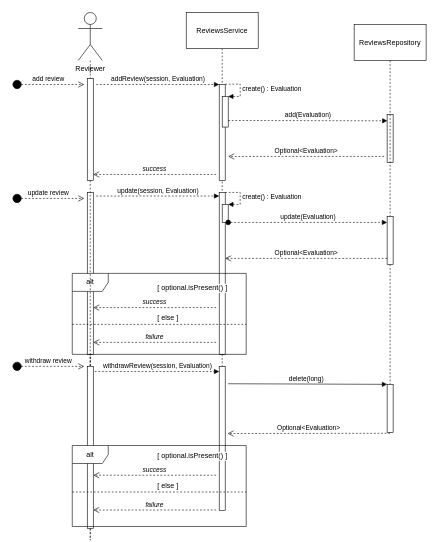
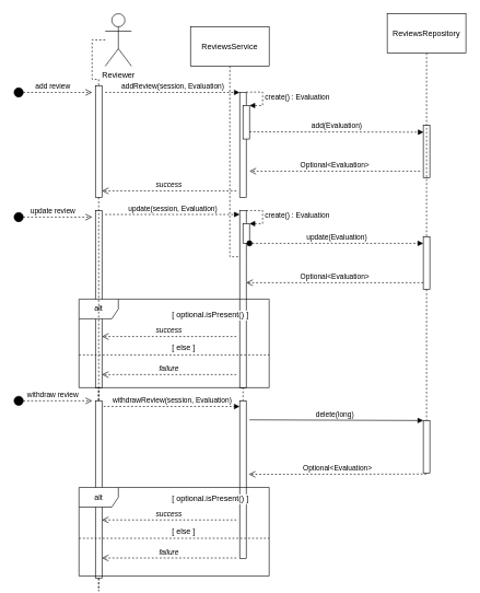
  <mxCell id="0" />
  <mxCell id="1" parent="0" />
  <mxCell id="2" style="edgeStyle=orthogonalEdgeStyle;rounded=0;orthogonalLoop=1;jettySize=auto;html=1;startArrow=none;startFill=0;startSize=15;dashed=1;endArrow=none;endFill=0;" edge="1" parent="1" source="36"><mxGeometry relative="1" as="geometry"><mxPoint x="150" y="682" as="targetPoint" /></mxGeometry></mxCell>
- <mxCell id="3" value="Reviewer" style="shape=umlActor;verticalLabelPosition=bottom;labelBackgroundColor=#ffffff;verticalAlign=top;html=1;align=center;" vertex="1" parent="1"><mxGeometry x="130" y="20" width="40" height="80" as="geometry" /></mxCell>
+ <mxCell id="3" value="Reviewer" style="shape=umlActor;verticalLabelPosition=bottom;labelBackgroundColor=#ffffff;verticalAlign=top;html=1;align=center;" vertex="1" parent="1"><mxGeometry x="160" y="20" width="40" height="80" as="geometry" /></mxCell>
  <mxCell id="4" style="edgeStyle=orthogonalEdgeStyle;rounded=0;orthogonalLoop=1;jettySize=auto;html=1;dashed=1;startArrow=none;startFill=0;startSize=15;endArrow=none;endFill=0;" edge="1" parent="1" source="5"><mxGeometry relative="1" as="geometry"><mxPoint x="370" y="680.833" as="targetPoint" /></mxGeometry></mxCell>
- <mxCell id="5" value="ReviewsService" style="rounded=0;whiteSpace=wrap;html=1;labelBackgroundColor=#ffffff;align=center;" vertex="1" parent="1"><mxGeometry x="310" y="20" width="120" height="60" as="geometry" /></mxCell>
+ <mxCell id="5" value="ReviewsService" style="rounded=0;whiteSpace=wrap;html=1;labelBackgroundColor=#ffffff;align=center;" vertex="1" parent="1"><mxGeometry x="290" y="40" width="120" height="60" as="geometry" /></mxCell>
  <mxCell id="6" style="edgeStyle=orthogonalEdgeStyle;rounded=0;orthogonalLoop=1;jettySize=auto;html=1;dashed=1;startArrow=none;startFill=0;startSize=15;endArrow=none;endFill=0;" edge="1" parent="1" source="25"><mxGeometry relative="1" as="geometry"><mxPoint x="650" y="680" as="targetPoint" /></mxGeometry></mxCell>
- <mxCell id="7" value="ReviewsRepository" style="rounded=0;whiteSpace=wrap;html=1;labelBackgroundColor=#ffffff;align=center;" vertex="1" parent="1"><mxGeometry x="590" y="40" width="120" height="60" as="geometry" /></mxCell>
+ <mxCell id="7" value="ReviewsRepository" style="rounded=0;whiteSpace=wrap;html=1;labelBackgroundColor=#ffffff;align=center;" vertex="1" parent="1"><mxGeometry x="590" y="20" width="120" height="60" as="geometry" /></mxCell>
  <mxCell id="8" value="add review" style="html=1;verticalAlign=bottom;startArrow=circle;startFill=1;endArrow=open;startSize=6;endSize=8;dashed=1;" edge="1" parent="1"><mxGeometry width="80" relative="1" as="geometry"><mxPoint x="20" y="140" as="sourcePoint" /><mxPoint x="140" y="140" as="targetPoint" /></mxGeometry></mxCell>
  <mxCell id="9" value="" style="html=1;points=[];perimeter=orthogonalPerimeter;labelBackgroundColor=#ffffff;align=center;" vertex="1" parent="1"><mxGeometry x="145" y="130" width="10" height="170" as="geometry" /></mxCell>
  <mxCell id="10" style="edgeStyle=orthogonalEdgeStyle;rounded=0;orthogonalLoop=1;jettySize=auto;html=1;startArrow=none;startFill=0;startSize=15;dashed=1;endArrow=none;endFill=0;" edge="1" parent="1" source="3" target="9"><mxGeometry relative="1" as="geometry"><mxPoint x="150" y="682" as="targetPoint" /><mxPoint x="150" y="100" as="sourcePoint" /></mxGeometry></mxCell>
  <mxCell id="11" value="" style="html=1;points=[];perimeter=orthogonalPerimeter;labelBackgroundColor=#ffffff;align=center;" vertex="1" parent="1"><mxGeometry x="365" y="140" width="10" height="160" as="geometry" /></mxCell>
  <mxCell id="12" value="addReview(session, Evaluation)" style="html=1;verticalAlign=bottom;startArrow=none;endArrow=block;startSize=8;dashed=1;startFill=0;" edge="1" target="11" parent="1"><mxGeometry relative="1" as="geometry"><mxPoint x="160" y="140" as="sourcePoint" /></mxGeometry></mxCell>
  <mxCell id="13" value="" style="html=1;points=[];perimeter=orthogonalPerimeter;labelBackgroundColor=#ffffff;align=center;" vertex="1" parent="1"><mxGeometry x="370" y="160" width="10" height="51" as="geometry" /></mxCell>
  <mxCell id="14" value="create() : Evaluation" style="edgeStyle=orthogonalEdgeStyle;html=1;align=left;spacingLeft=2;endArrow=block;rounded=0;entryX=1;entryY=0;dashed=1;" edge="1" target="13" parent="1"><mxGeometry relative="1" as="geometry"><mxPoint x="375" y="139.5" as="sourcePoint" /><Array as="points"><mxPoint x="400" y="139.5" /></Array></mxGeometry></mxCell>
  <mxCell id="15" value="add(Evaluation)" style="html=1;verticalAlign=bottom;startArrow=none;startFill=0;endArrow=block;startSize=8;dashed=1;entryX=0.043;entryY=0.132;entryDx=0;entryDy=0;entryPerimeter=0;" edge="1" parent="1" target="16"><mxGeometry width="60" relative="1" as="geometry"><mxPoint x="380" y="200" as="sourcePoint" /><mxPoint x="640" y="200" as="targetPoint" /></mxGeometry></mxCell>
  <mxCell id="16" value="" style="html=1;points=[];perimeter=orthogonalPerimeter;labelBackgroundColor=#ffffff;align=center;" vertex="1" parent="1"><mxGeometry x="645" y="190" width="10" height="80" as="geometry" /></mxCell>
  <mxCell id="17" value="Optional&amp;lt;Evaluation&amp;gt;" style="html=1;verticalAlign=bottom;endArrow=open;dashed=1;endSize=8;" edge="1" parent="1"><mxGeometry relative="1" as="geometry"><mxPoint x="640" y="260" as="sourcePoint" /><mxPoint x="380" y="260" as="targetPoint" /></mxGeometry></mxCell>
  <mxCell id="18" value="&lt;i&gt;success&lt;/i&gt;" style="html=1;verticalAlign=bottom;endArrow=open;dashed=1;endSize=8;" edge="1" parent="1" target="9"><mxGeometry relative="1" as="geometry"><mxPoint x="360" y="290" as="sourcePoint" /><mxPoint x="280" y="290" as="targetPoint" /></mxGeometry></mxCell>
  <mxCell id="19" value="" style="html=1;points=[];perimeter=orthogonalPerimeter;labelBackgroundColor=#ffffff;align=center;" vertex="1" parent="1"><mxGeometry x="145" y="320" width="10" height="270" as="geometry" /></mxCell>
  <mxCell id="20" value="update review" style="html=1;verticalAlign=bottom;startArrow=circle;startFill=1;endArrow=open;startSize=6;endSize=8;dashed=1;" edge="1" parent="1"><mxGeometry width="80" relative="1" as="geometry"><mxPoint x="20" y="330" as="sourcePoint" /><mxPoint x="140" y="330" as="targetPoint" /></mxGeometry></mxCell>
  <mxCell id="21" value="" style="html=1;points=[];perimeter=orthogonalPerimeter;labelBackgroundColor=#ffffff;align=center;" vertex="1" parent="1"><mxGeometry x="365" y="320" width="10" height="270" as="geometry" /></mxCell>
  <mxCell id="22" value="update(session, Evaluation)" style="html=1;verticalAlign=bottom;startArrow=none;endArrow=block;startSize=8;dashed=1;startFill=0;" edge="1" target="21" parent="1"><mxGeometry relative="1" as="geometry"><mxPoint x="160" y="326" as="sourcePoint" /></mxGeometry></mxCell>
  <mxCell id="23" value="" style="html=1;points=[];perimeter=orthogonalPerimeter;labelBackgroundColor=#ffffff;align=center;" vertex="1" parent="1"><mxGeometry x="370" y="340" width="10" height="30" as="geometry" /></mxCell>
  <mxCell id="24" value="create() : Evaluation" style="edgeStyle=orthogonalEdgeStyle;html=1;align=left;spacingLeft=2;endArrow=block;rounded=0;entryX=1;entryY=0;dashed=1;" edge="1" target="23" parent="1"><mxGeometry relative="1" as="geometry"><mxPoint x="375" y="320" as="sourcePoint" /><Array as="points"><mxPoint x="400" y="320" /></Array></mxGeometry></mxCell>
  <mxCell id="25" value="" style="html=1;points=[];perimeter=orthogonalPerimeter;labelBackgroundColor=#ffffff;align=center;" vertex="1" parent="1"><mxGeometry x="645" y="360" width="10" height="80" as="geometry" /></mxCell>
  <mxCell id="26" style="edgeStyle=orthogonalEdgeStyle;rounded=0;orthogonalLoop=1;jettySize=auto;html=1;dashed=1;startArrow=none;startFill=0;startSize=15;endArrow=none;endFill=0;" edge="1" parent="1" source="7" target="25"><mxGeometry relative="1" as="geometry"><mxPoint x="650" y="680" as="targetPoint" /><mxPoint x="650" y="80" as="sourcePoint" /></mxGeometry></mxCell>
  <mxCell id="27" value="update(Evaluation)" style="html=1;verticalAlign=bottom;startArrow=oval;startFill=1;endArrow=block;startSize=8;dashed=1;" edge="1" parent="1" target="25"><mxGeometry width="60" relative="1" as="geometry"><mxPoint x="380" y="370" as="sourcePoint" /><mxPoint x="440" y="370" as="targetPoint" /></mxGeometry></mxCell>
  <mxCell id="28" value="Optional&amp;lt;Evaluation&amp;gt;" style="html=1;verticalAlign=bottom;endArrow=open;dashed=1;endSize=8;" edge="1" parent="1" target="21"><mxGeometry relative="1" as="geometry"><mxPoint x="645" y="430" as="sourcePoint" /><mxPoint x="565" y="430" as="targetPoint" /></mxGeometry></mxCell>
  <mxCell id="29" value="&lt;i&gt;success&lt;/i&gt;" style="html=1;verticalAlign=bottom;endArrow=open;dashed=1;endSize=8;" edge="1" parent="1"><mxGeometry relative="1" as="geometry"><mxPoint x="360" y="512" as="sourcePoint" /><mxPoint x="155" y="512" as="targetPoint" /></mxGeometry></mxCell>
  <mxCell id="30" value="[ optional.isPresent() ]" style="text;html=1;strokeColor=none;fillColor=none;align=left;verticalAlign=middle;whiteSpace=wrap;rounded=0;labelBackgroundColor=#ffffff;" vertex="1" parent="1"><mxGeometry x="260" y="470" width="140" height="20" as="geometry" /></mxCell>
  <mxCell id="31" value="" style="endArrow=none;dashed=1;html=1;" edge="1" parent="1"><mxGeometry width="50" height="50" relative="1" as="geometry"><mxPoint x="120" y="540" as="sourcePoint" /><mxPoint x="410" y="540" as="targetPoint" /></mxGeometry></mxCell>
  <mxCell id="32" value="[ else ]" style="text;html=1;strokeColor=none;fillColor=none;align=left;verticalAlign=middle;whiteSpace=wrap;rounded=0;labelBackgroundColor=#ffffff;" vertex="1" parent="1"><mxGeometry x="260" y="520" width="140" height="20" as="geometry" /></mxCell>
  <mxCell id="33" value="&lt;i&gt;failure&lt;/i&gt;" style="html=1;verticalAlign=bottom;endArrow=open;dashed=1;endSize=8;" edge="1" parent="1"><mxGeometry relative="1" as="geometry"><mxPoint x="360" y="570" as="sourcePoint" /><mxPoint x="155" y="570" as="targetPoint" /></mxGeometry></mxCell>
  <mxCell id="34" value="alt" style="shape=umlFrame;whiteSpace=wrap;html=1;labelBackgroundColor=#ffffff;align=center;" vertex="1" parent="1"><mxGeometry x="120" y="455" width="290" height="135" as="geometry" /></mxCell>
  <mxCell id="35" style="edgeStyle=orthogonalEdgeStyle;rounded=0;orthogonalLoop=1;jettySize=auto;html=1;dashed=1;startArrow=none;startFill=0;startSize=15;endArrow=none;endFill=0;" edge="1" parent="1" source="36"><mxGeometry relative="1" as="geometry"><mxPoint x="150" y="870" as="targetPoint" /></mxGeometry></mxCell>
  <mxCell id="36" value="" style="html=1;points=[];perimeter=orthogonalPerimeter;labelBackgroundColor=#ffffff;align=left;" vertex="1" parent="1"><mxGeometry x="145" y="610" width="10" height="270" as="geometry" /></mxCell>
  <mxCell id="37" style="edgeStyle=orthogonalEdgeStyle;rounded=0;orthogonalLoop=1;jettySize=auto;html=1;startArrow=none;startFill=0;startSize=15;dashed=1;endArrow=none;endFill=0;" edge="1" parent="1" source="9" target="36"><mxGeometry relative="1" as="geometry"><mxPoint x="150" y="682" as="targetPoint" /><mxPoint x="149.966" y="300" as="sourcePoint" /></mxGeometry></mxCell>
  <mxCell id="38" value="" style="html=1;points=[];perimeter=orthogonalPerimeter;labelBackgroundColor=#ffffff;align=left;" vertex="1" parent="1"><mxGeometry x="365" y="610" width="10" height="240" as="geometry" /></mxCell>
  <mxCell id="39" value="withdrawReview(session, Evaluation)" style="html=1;verticalAlign=bottom;startArrow=none;endArrow=block;startSize=8;dashed=1;exitX=1.255;exitY=0.032;exitDx=0;exitDy=0;exitPerimeter=0;startFill=0;" edge="1" target="38" parent="1" source="36"><mxGeometry relative="1" as="geometry"><mxPoint x="305" y="610" as="sourcePoint" /></mxGeometry></mxCell>
  <mxCell id="40" value="withdraw review" style="html=1;verticalAlign=bottom;startArrow=circle;startFill=1;endArrow=open;startSize=6;endSize=8;dashed=1;" edge="1" parent="1"><mxGeometry width="80" relative="1" as="geometry"><mxPoint x="20" y="610" as="sourcePoint" /><mxPoint x="140" y="610" as="targetPoint" /></mxGeometry></mxCell>
  <mxCell id="41" value="" style="html=1;points=[];perimeter=orthogonalPerimeter;labelBackgroundColor=#ffffff;align=left;" vertex="1" parent="1"><mxGeometry x="645" y="640" width="10" height="80" as="geometry" /></mxCell>
  <mxCell id="42" value="delete(long)" style="html=1;verticalAlign=bottom;startArrow=none;endArrow=block;startSize=8;startFill=0;" edge="1" target="41" parent="1"><mxGeometry x="-0.019" y="-1" relative="1" as="geometry"><mxPoint x="380" y="639" as="sourcePoint" /><mxPoint as="offset" /></mxGeometry></mxCell>
  <mxCell id="43" value="Optional&amp;lt;Evaluation&amp;gt;" style="html=1;verticalAlign=bottom;endArrow=open;dashed=1;endSize=8;exitX=0.5;exitY=1.02;exitDx=0;exitDy=0;exitPerimeter=0;" edge="1" parent="1" source="41"><mxGeometry relative="1" as="geometry"><mxPoint x="640" y="720" as="sourcePoint" /><mxPoint x="379" y="722" as="targetPoint" /></mxGeometry></mxCell>
  <mxCell id="44" value="&lt;i&gt;success&lt;/i&gt;" style="html=1;verticalAlign=bottom;endArrow=open;dashed=1;endSize=8;" edge="1" parent="1"><mxGeometry relative="1" as="geometry"><mxPoint x="360" y="791.517" as="sourcePoint" /><mxPoint x="155" y="791.517" as="targetPoint" /></mxGeometry></mxCell>
  <mxCell id="45" value="[ optional.isPresent() ]" style="text;html=1;strokeColor=none;fillColor=none;align=left;verticalAlign=middle;whiteSpace=wrap;rounded=0;labelBackgroundColor=#ffffff;" vertex="1" parent="1"><mxGeometry x="260" y="749.517" width="140" height="20" as="geometry" /></mxCell>
  <mxCell id="46" value="" style="endArrow=none;dashed=1;html=1;" edge="1" parent="1"><mxGeometry width="50" height="50" relative="1" as="geometry"><mxPoint x="120" y="819.517" as="sourcePoint" /><mxPoint x="410" y="819.517" as="targetPoint" /></mxGeometry></mxCell>
  <mxCell id="47" value="[ else ]" style="text;html=1;strokeColor=none;fillColor=none;align=left;verticalAlign=middle;whiteSpace=wrap;rounded=0;labelBackgroundColor=#ffffff;" vertex="1" parent="1"><mxGeometry x="260" y="799.517" width="140" height="20" as="geometry" /></mxCell>
  <mxCell id="48" value="&lt;i&gt;failure&lt;/i&gt;" style="html=1;verticalAlign=bottom;endArrow=open;dashed=1;endSize=8;" edge="1" parent="1"><mxGeometry relative="1" as="geometry"><mxPoint x="360" y="849.517" as="sourcePoint" /><mxPoint x="155" y="849.517" as="targetPoint" /></mxGeometry></mxCell>
  <mxCell id="49" value="alt" style="shape=umlFrame;whiteSpace=wrap;html=1;labelBackgroundColor=#ffffff;align=center;" vertex="1" parent="1"><mxGeometry x="120" y="742" width="290" height="135" as="geometry" /></mxCell>
